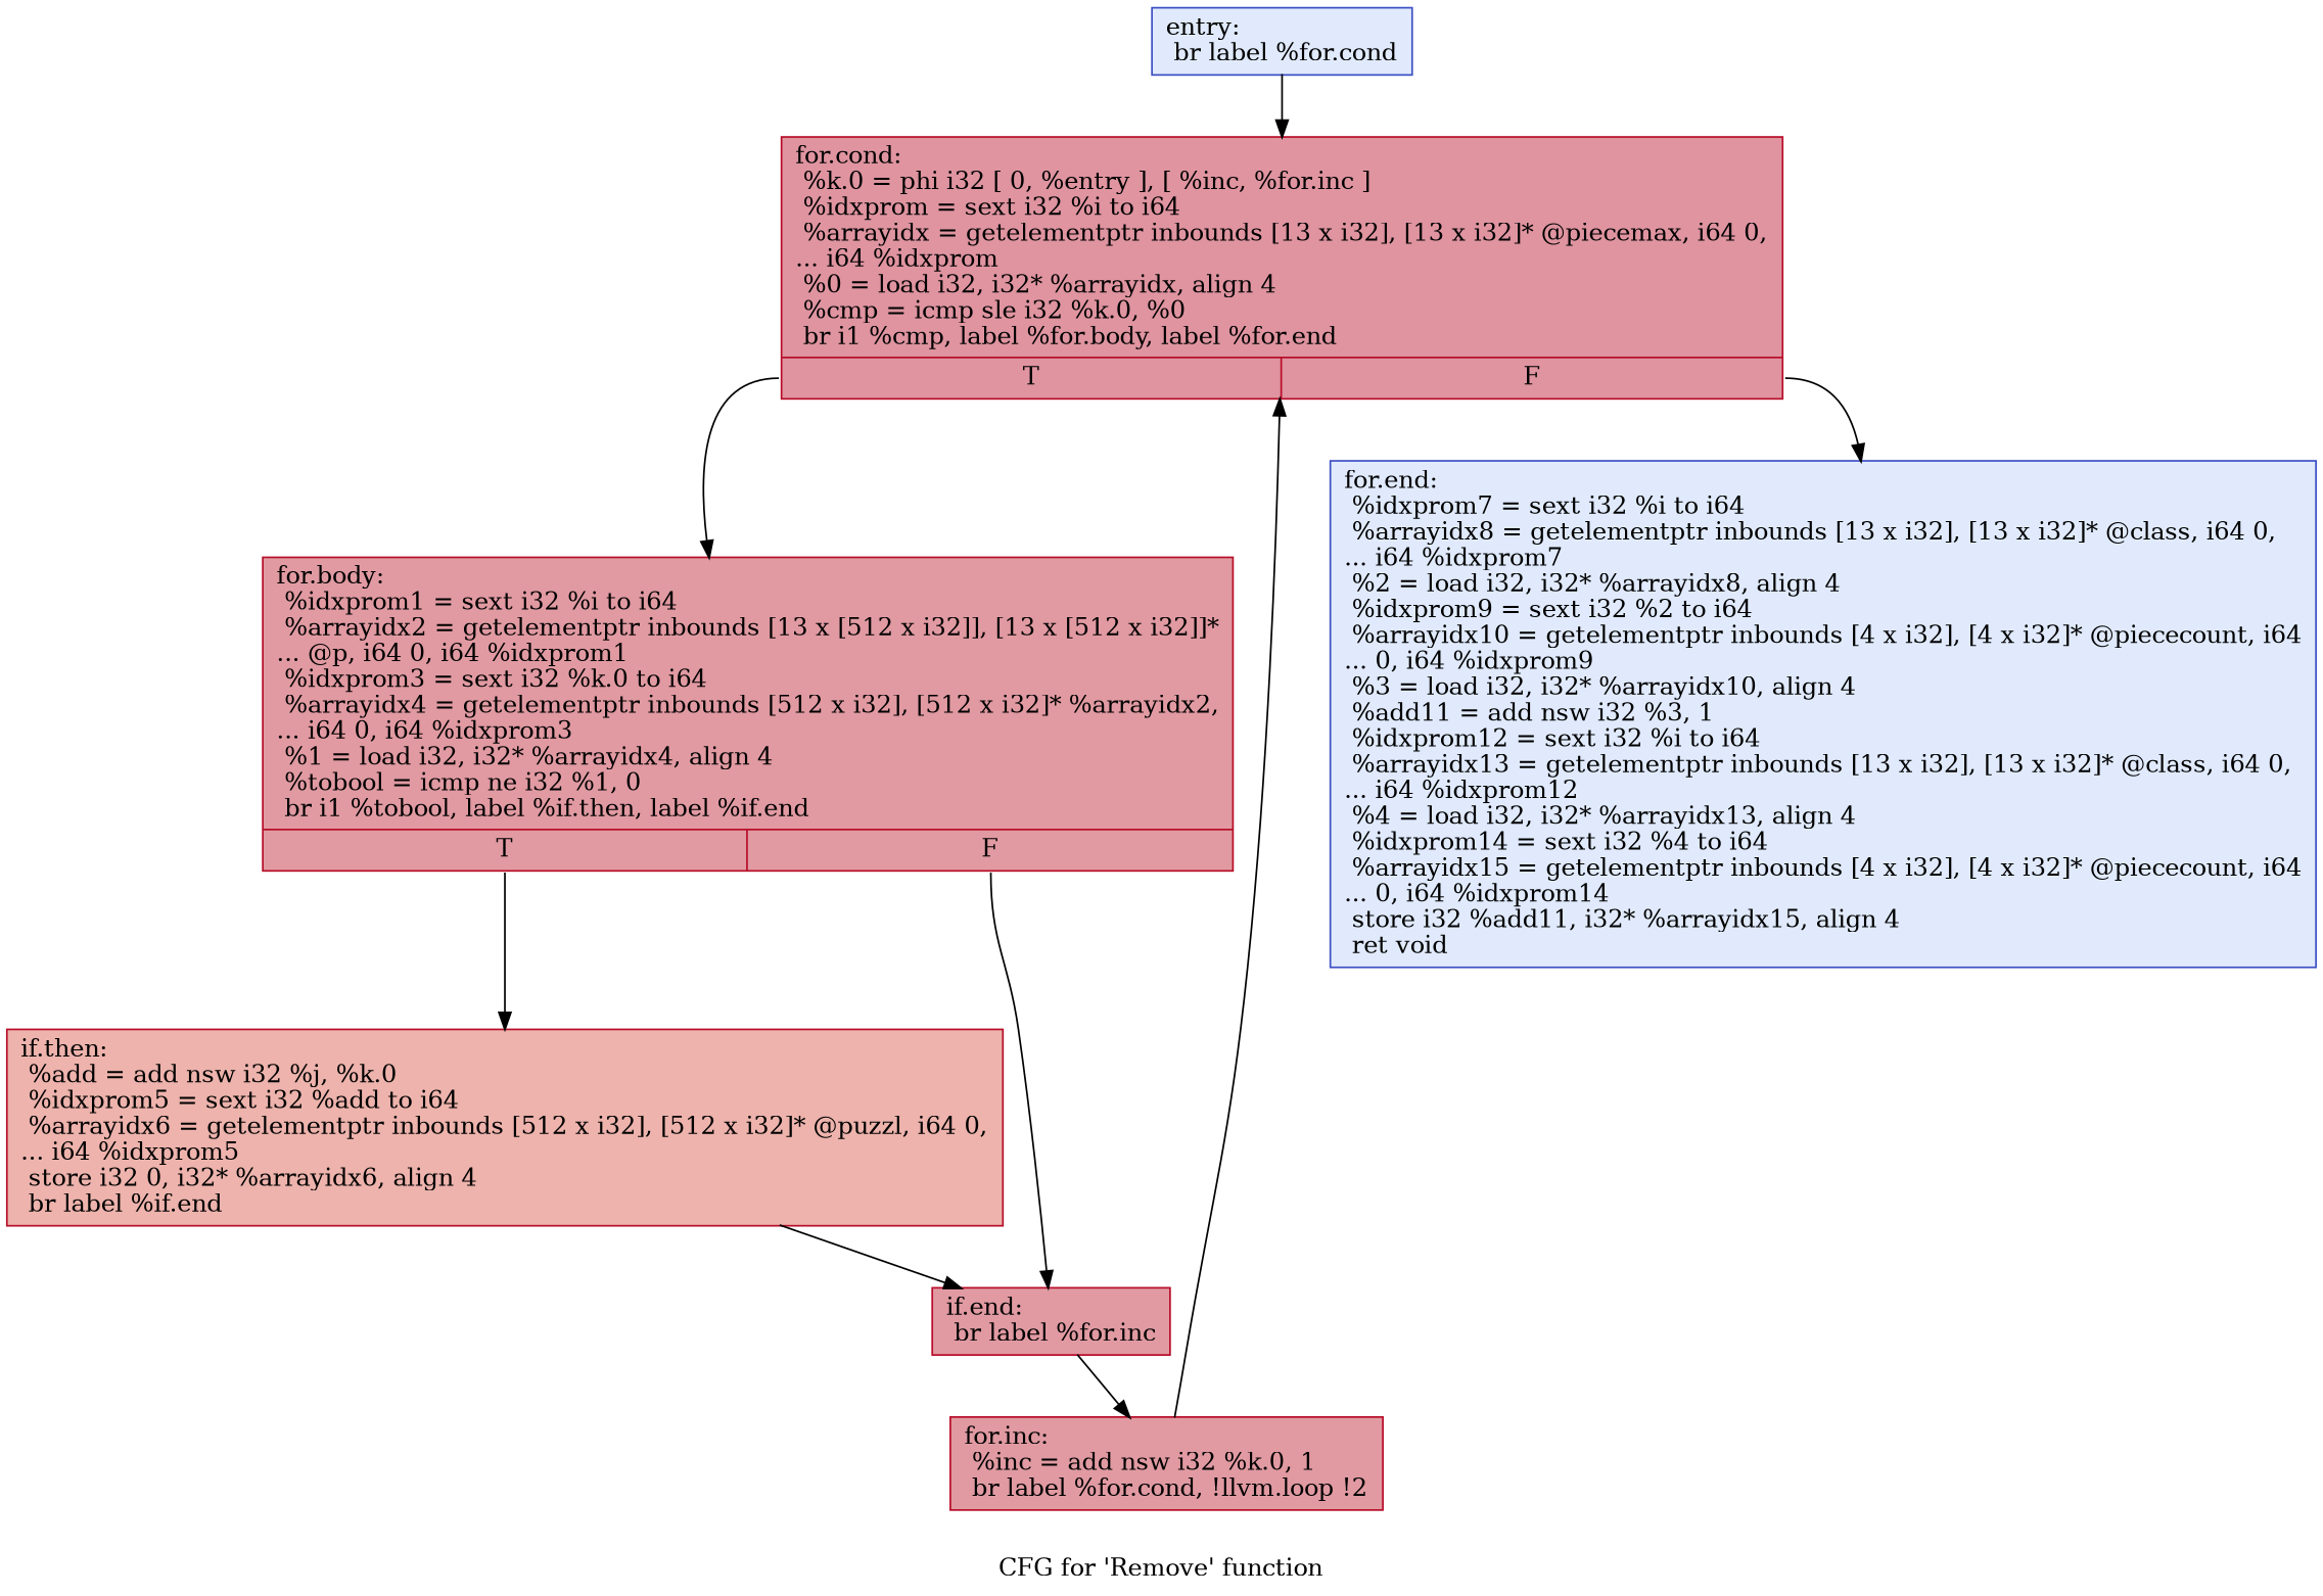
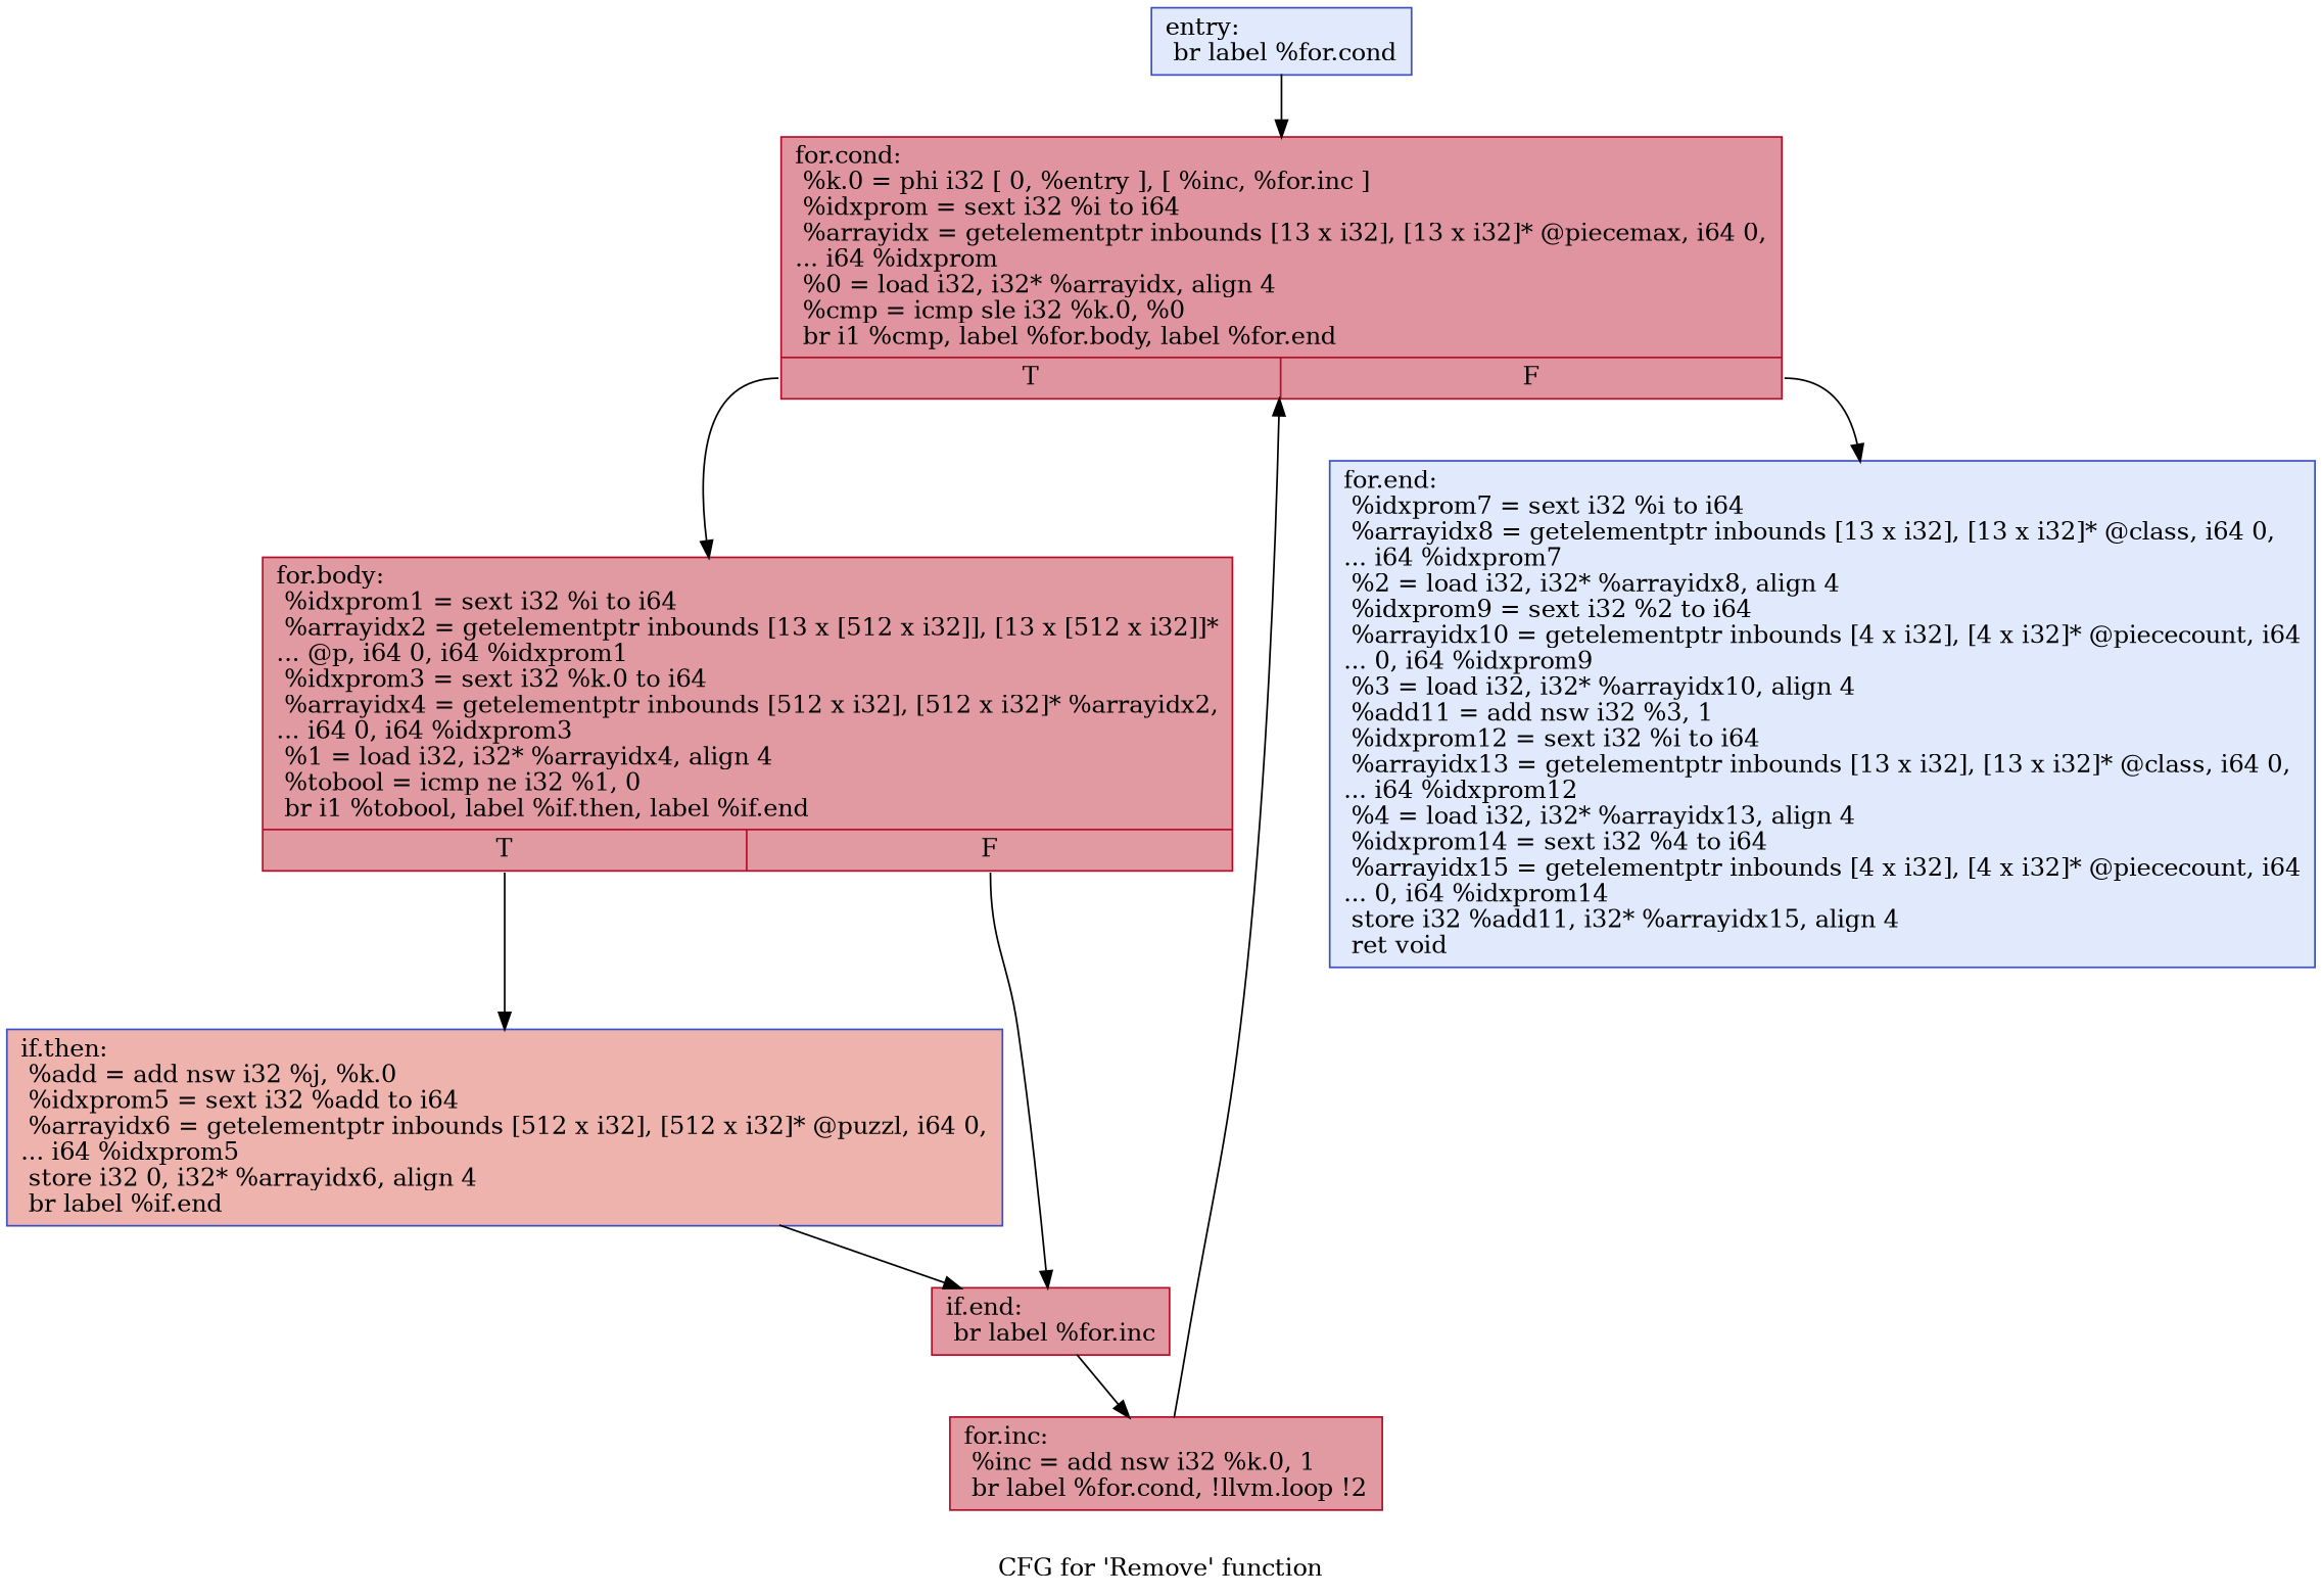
  digraph {
    label="CFG for 'Remove' function"
    fontname="DejaVu Serif"
    node [color="#b70d28ff" fillcolor="#bb1b2c70" shape=record style=filled fontname="DejaVu Serif"]
    edge [fontname="DejaVu Serif"]
    n1 [color="#3d50c3ff" fillcolor="#b9d0f970" label="{entry:\l  br label %for.cond\l}"]
    n2 [fillcolor="#b70d2870" label="{for.cond:                                         \l  %k.0 = phi i32 [ 0, %entry ], [ %inc, %for.inc ]\l  %idxprom = sext i32 %i to i64\l  %arrayidx = getelementptr inbounds [13 x i32], [13 x i32]* @piecemax, i64 0,\l... i64 %idxprom\l  %0 = load i32, i32* %arrayidx, align 4\l  %cmp = icmp sle i32 %k.0, %0\l  br i1 %cmp, label %for.body, label %for.end\l|{<s0>T|<s1>F}}"]
    n3 [label="{for.body:                                         \l  %idxprom1 = sext i32 %i to i64\l  %arrayidx2 = getelementptr inbounds [13 x [512 x i32]], [13 x [512 x i32]]*\l... @p, i64 0, i64 %idxprom1\l  %idxprom3 = sext i32 %k.0 to i64\l  %arrayidx4 = getelementptr inbounds [512 x i32], [512 x i32]* %arrayidx2,\l... i64 0, i64 %idxprom3\l  %1 = load i32, i32* %arrayidx4, align 4\l  %tobool = icmp ne i32 %1, 0\l  br i1 %tobool, label %if.then, label %if.end\l|{<s0>T|<s1>F}}"]
    n4 [color="#3d50c3ff" fillcolor="#b9d0f970" label="{for.end:                                          \l  %idxprom7 = sext i32 %i to i64\l  %arrayidx8 = getelementptr inbounds [13 x i32], [13 x i32]* @class, i64 0,\l... i64 %idxprom7\l  %2 = load i32, i32* %arrayidx8, align 4\l  %idxprom9 = sext i32 %2 to i64\l  %arrayidx10 = getelementptr inbounds [4 x i32], [4 x i32]* @piececount, i64\l... 0, i64 %idxprom9\l  %3 = load i32, i32* %arrayidx10, align 4\l  %add11 = add nsw i32 %3, 1\l  %idxprom12 = sext i32 %i to i64\l  %arrayidx13 = getelementptr inbounds [13 x i32], [13 x i32]* @class, i64 0,\l... i64 %idxprom12\l  %4 = load i32, i32* %arrayidx13, align 4\l  %idxprom14 = sext i32 %4 to i64\l  %arrayidx15 = getelementptr inbounds [4 x i32], [4 x i32]* @piececount, i64\l... 0, i64 %idxprom14\l  store i32 %add11, i32* %arrayidx15, align 4\l  ret void\l}"]
-   n5 [fillcolor="#d6524470" label="{if.then:                                          \l  %add = add nsw i32 %j, %k.0\l  %idxprom5 = sext i32 %add to i64\l  %arrayidx6 = getelementptr inbounds [512 x i32], [512 x i32]* @puzzl, i64 0,\l... i64 %idxprom5\l  store i32 0, i32* %arrayidx6, align 4\l  br label %if.end\l}"]
+   n5 [color="#3d50c3ff" fillcolor="#d6524470" label="{if.then:                                          \l  %add = add nsw i32 %j, %k.0\l  %idxprom5 = sext i32 %add to i64\l  %arrayidx6 = getelementptr inbounds [512 x i32], [512 x i32]* @puzzl, i64 0,\l... i64 %idxprom5\l  store i32 0, i32* %arrayidx6, align 4\l  br label %if.end\l}"]
    n6 [label="{if.end:                                           \l  br label %for.inc\l}"]
    n7 [label="{for.inc:                                          \l  %inc = add nsw i32 %k.0, 1\l  br label %for.cond, !llvm.loop !2\l}"]
    n1 -> n2
    n2 -> n3 [tailport=s0]
    n2 -> n4 [tailport=s1]
    n3 -> n5 [tailport=s0]
    n3 -> n6 [tailport=s1]
    n5 -> n6
    n6 -> n7
    n7 -> n2
  }
